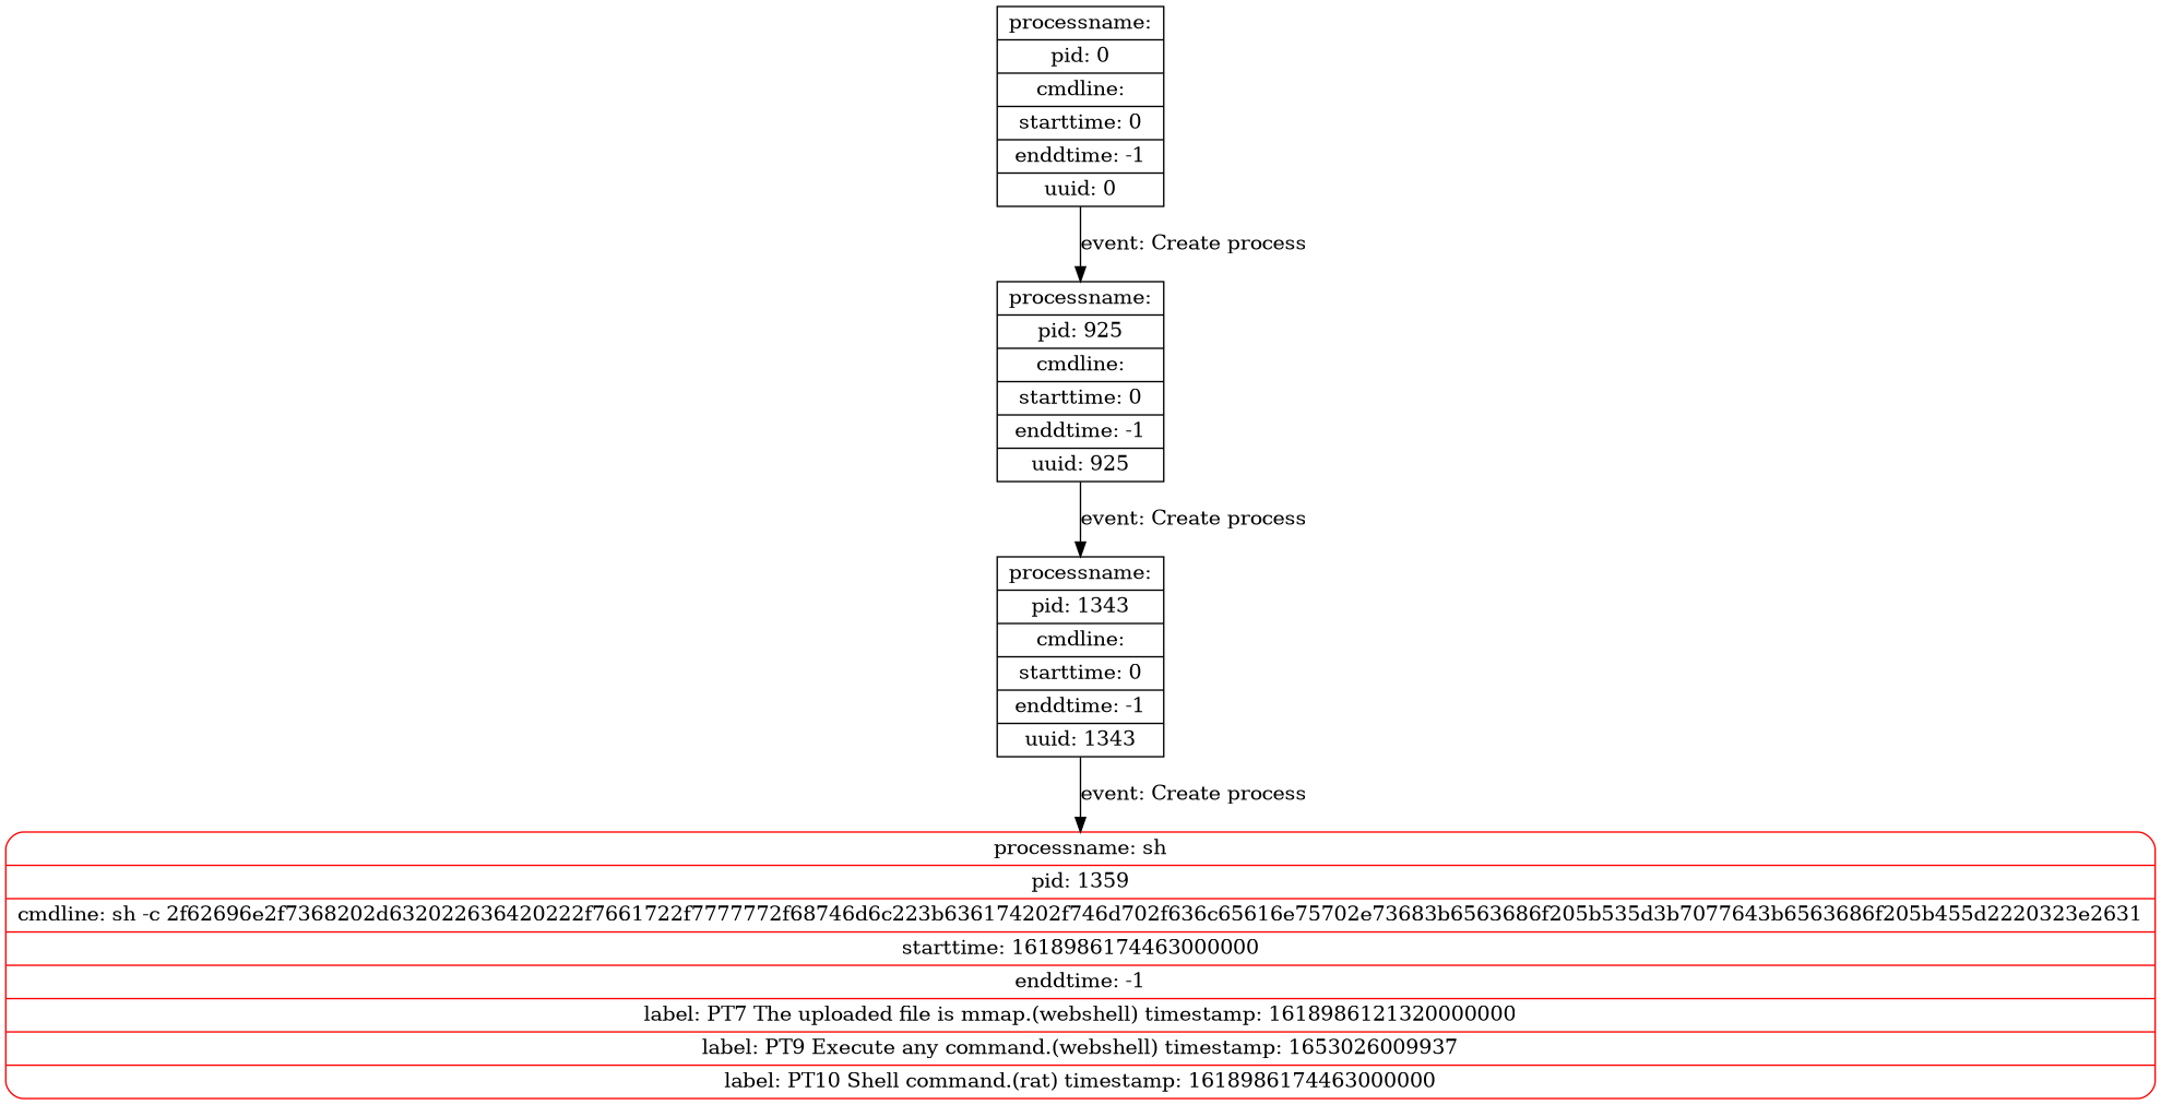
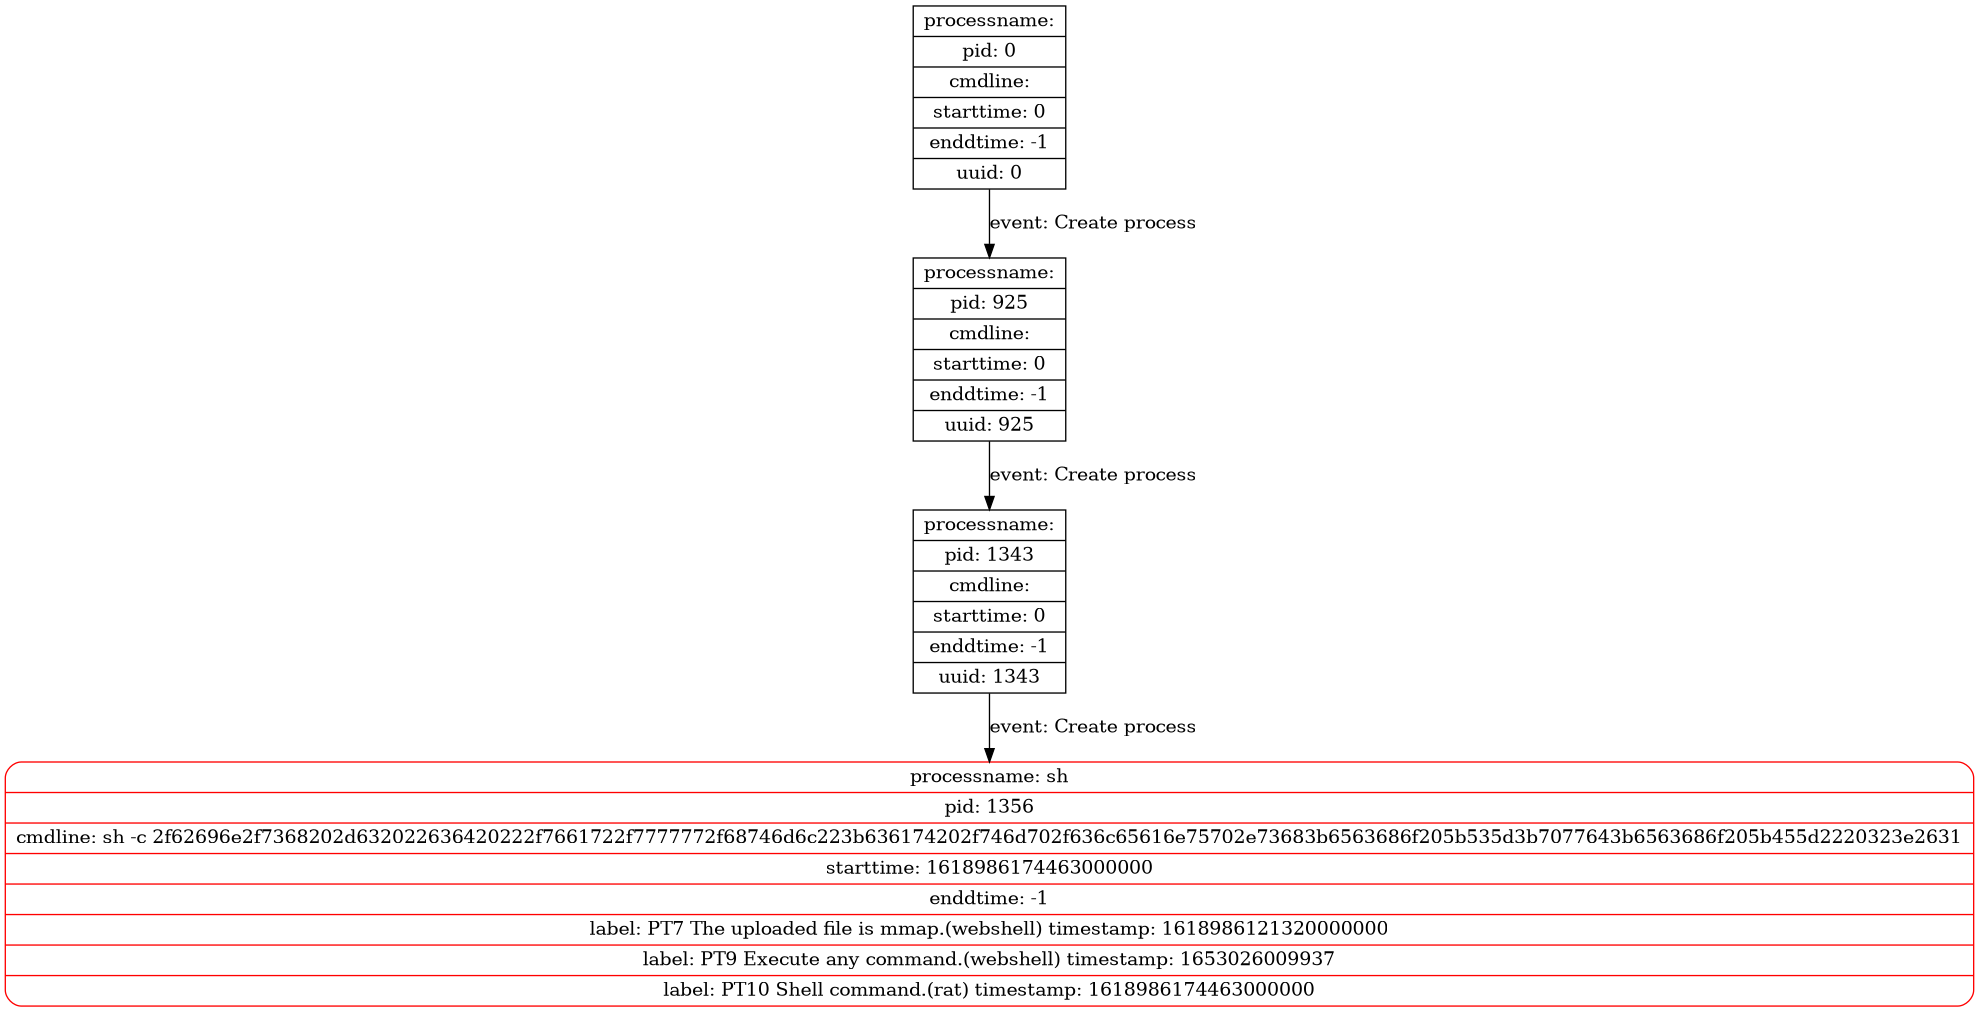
  digraph {
    node [shape=record]
-   n1 [color=red label="{<head>processname: sh | pid: 1359 | cmdline: sh -c 2f62696e2f7368202d632022636420222f7661722f7777772f68746d6c223b636174202f746d702f636c65616e75702e73683b6563686f205b535d3b7077643b6563686f205b455d2220323e2631 | starttime: 1618986174463000000 | enddtime: -1 | label: PT7 The uploaded file is mmap.(webshell) timestamp: 1618986121320000000 | label: PT9 Execute any command.(webshell) timestamp: 1653026009937 | label: PT10 Shell command.(rat) timestamp: 1618986174463000000}" shape=Mrecord]
+   n1 [color=red label="{<head>processname: sh | pid: 1356 | cmdline: sh -c 2f62696e2f7368202d632022636420222f7661722f7777772f68746d6c223b636174202f746d702f636c65616e75702e73683b6563686f205b535d3b7077643b6563686f205b455d2220323e2631 | starttime: 1618986174463000000 | enddtime: -1 | label: PT7 The uploaded file is mmap.(webshell) timestamp: 1618986121320000000 | label: PT9 Execute any command.(webshell) timestamp: 1653026009937 | label: PT10 Shell command.(rat) timestamp: 1618986174463000000}" shape=Mrecord]
    n2 [label="{<head>processname:  | pid: 1343 | cmdline:  | starttime: 0 | enddtime: -1 | uuid: 1343}"]
    n3 [label="{<head>processname:  | pid: 925 | cmdline:  | starttime: 0 | enddtime: -1 | uuid: 925}"]
    n4 [label="{<head>processname:  | pid: 0 | cmdline:  | starttime: 0 | enddtime: -1 | uuid: 0}"]
    n2 -> n1 [label="event: Create process"]
    n3 -> n2 [label="event: Create process"]
    n4 -> n3 [label="event: Create process"]
  }
